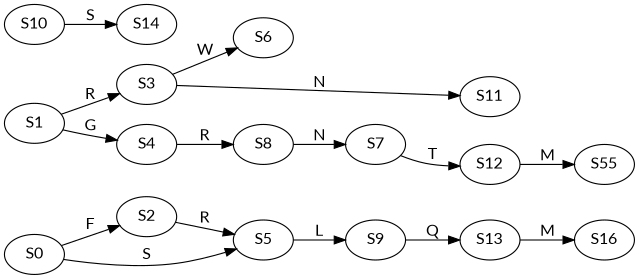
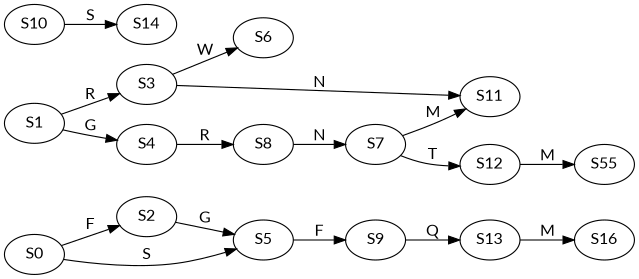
  strict digraph {
    fontname=Lato
    rankdir=LR
    node [fontname=Lato]
    edge [fontname=Lato]
    S0
    S2
    S5
    S1
    S3
    S4
    S6
    S11
    S8
    S9
    S7
    S12
    S13
    S10
    S14
    n16 [label=S55]
    S16
    S0 -> S2 [label=F]
    S0 -> S5 [label=S]
-   S2 -> S5 [label=R]
-   S5 -> S9 [label=L]
+   S2 -> S5 [label=G]
+   S5 -> S9 [label=F]
    S1 -> S3 [label=R]
    S1 -> S4 [label=G]
    S3 -> S6 [label=W]
    S3 -> S11 [label=N]
    S4 -> S8 [label=R]
    S8 -> S7 [label=N]
    S9 -> S13 [label=Q]
+   S7 -> S11 [label=M]
    S7 -> S12 [label=T]
    S12 -> n16 [label=M]
    S13 -> S16 [label=M]
    S10 -> S14 [label=S]
  }
